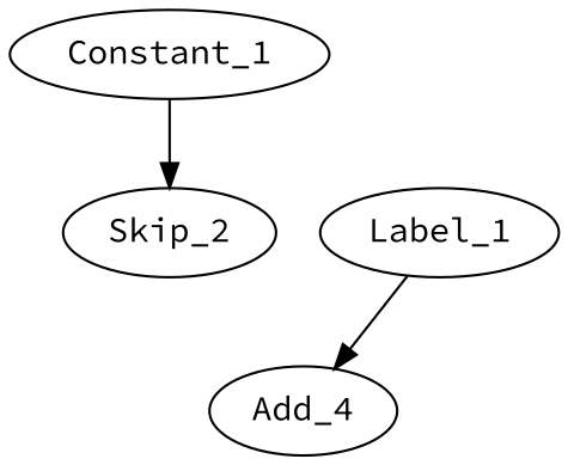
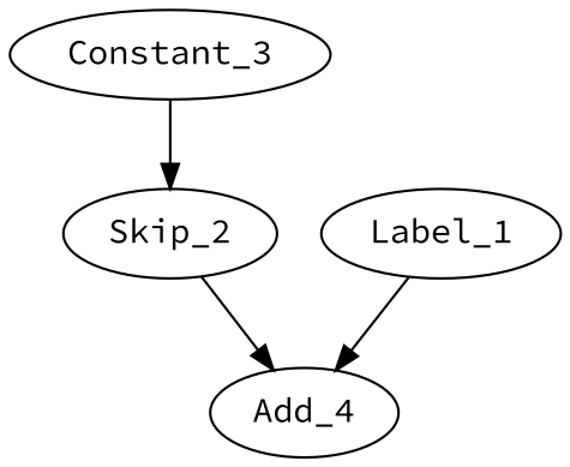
  digraph {
    fontname="Source Code Pro"
    node [color=black fontname="Source Code Pro" shape=ellipse]
    edge [fontname="Source Code Pro"]
-   Constant_1
+   Constant_1 [label=Constant_3]
    Skip_2
    Add_4
    n4 [label=Label_1]
    Constant_1 -> Skip_2
+   Skip_2 -> Add_4
    n4 -> Add_4
  }
